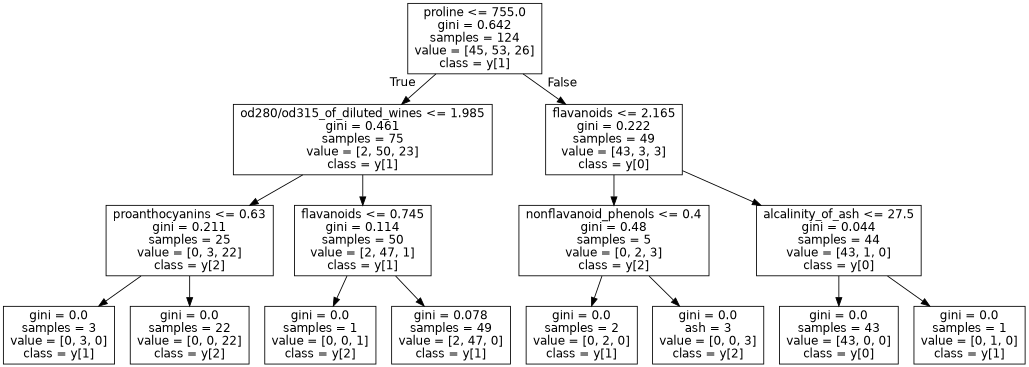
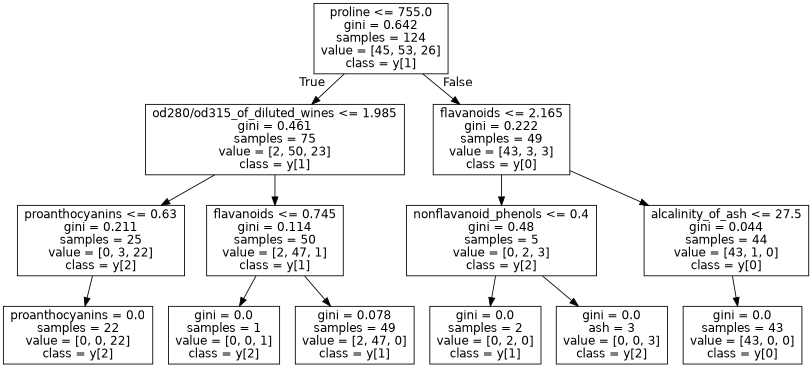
  digraph {
    fontname="DejaVu Sans"
    node [fontname="DejaVu Sans" shape=box]
    edge [fontname="DejaVu Sans"]
    n1 [label="proline <= 755.0\ngini = 0.642\nsamples = 124\nvalue = [45, 53, 26]\nclass = y[1]"]
    n2 [label="od280/od315_of_diluted_wines <= 1.985\ngini = 0.461\nsamples = 75\nvalue = [2, 50, 23]\nclass = y[1]"]
    n3 [label="flavanoids <= 2.165\ngini = 0.222\nsamples = 49\nvalue = [43, 3, 3]\nclass = y[0]"]
    n4 [label="proanthocyanins <= 0.63\ngini = 0.211\nsamples = 25\nvalue = [0, 3, 22]\nclass = y[2]"]
    n5 [label="flavanoids <= 0.745\ngini = 0.114\nsamples = 50\nvalue = [2, 47, 1]\nclass = y[1]"]
    n6 [label="nonflavanoid_phenols <= 0.4\ngini = 0.48\nsamples = 5\nvalue = [0, 2, 3]\nclass = y[2]"]
    n7 [label="alcalinity_of_ash <= 27.5\ngini = 0.044\nsamples = 44\nvalue = [43, 1, 0]\nclass = y[0]"]
-   n8 [label="gini = 0.0\nsamples = 3\nvalue = [0, 3, 0]\nclass = y[1]"]
-   n9 [label="gini = 0.0\nsamples = 22\nvalue = [0, 0, 22]\nclass = y[2]"]
+   n9 [label="proanthocyanins = 0.0\nsamples = 22\nvalue = [0, 0, 22]\nclass = y[2]"]
    n10 [label="gini = 0.0\nsamples = 1\nvalue = [0, 0, 1]\nclass = y[2]"]
    n11 [label="gini = 0.078\nsamples = 49\nvalue = [2, 47, 0]\nclass = y[1]"]
    n12 [label="gini = 0.0\nsamples = 2\nvalue = [0, 2, 0]\nclass = y[1]"]
    n13 [label="gini = 0.0\nash = 3\nvalue = [0, 0, 3]\nclass = y[2]"]
    n14 [label="gini = 0.0\nsamples = 43\nvalue = [43, 0, 0]\nclass = y[0]"]
-   n15 [label="gini = 0.0\nsamples = 1\nvalue = [0, 1, 0]\nclass = y[1]"]
    n1 -> n2 [headlabel=True labelangle=45 labeldistance=2.5]
    n1 -> n3 [headlabel=False labelangle=-45 labeldistance=2.5]
    n2 -> n4
    n2 -> n5
    n3 -> n6
    n3 -> n7
-   n4 -> n8
    n4 -> n9
    n5 -> n10
    n5 -> n11
    n6 -> n12
    n6 -> n13
    n7 -> n14
-   n7 -> n15
  }
